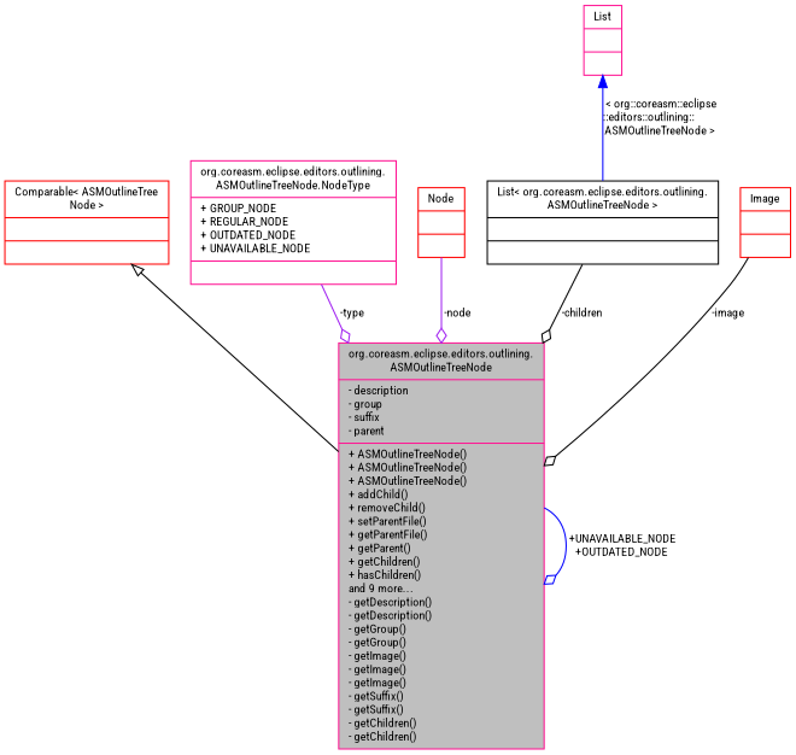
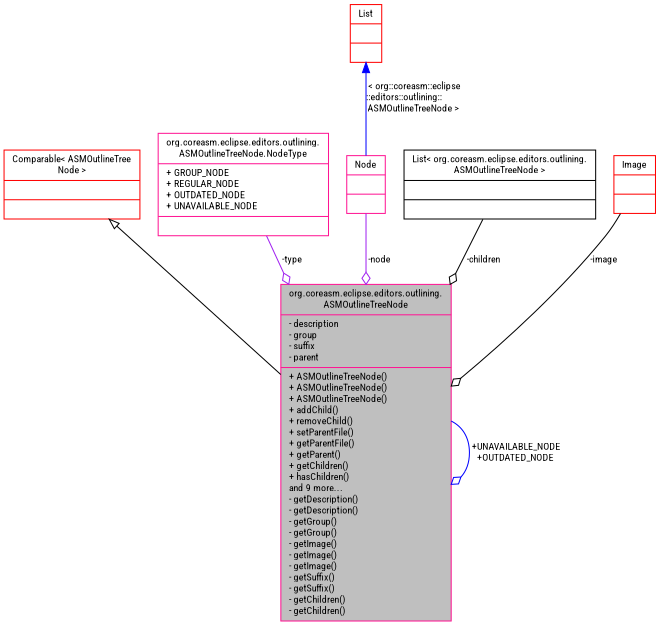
  digraph {
    fontname="Roboto Condensed"
    node [color=red fontname="Roboto Condensed" fontsize=10 shape=record]
    edge [arrowhead=odiamond color=black fontname="Roboto Condensed" fontsize=10 labelfontname=Helvetica labelfontsize=10 style=solid]
    n1 [color=deeppink fillcolor=grey75 fontcolor=black height=0.2 label="{org.coreasm.eclipse.editors.outlining.\lASMOutlineTreeNode\n|- description\l- group\l- suffix\l- parent\l|+ ASMOutlineTreeNode()\l+ ASMOutlineTreeNode()\l+ ASMOutlineTreeNode()\l+ addChild()\l+ removeChild()\l+ setParentFile()\l+ getParentFile()\l+ getParent()\l+ getChildren()\l+ hasChildren()\land 9 more...\l- getDescription()\l- getDescription()\l- getGroup()\l- getGroup()\l- getImage()\l- getImage()\l- getImage()\l- getSuffix()\l- getSuffix()\l- getChildren()\l- getChildren()\l}" style=filled width=0.4]
    n2 [height=0.2 label="{Comparable\< ASMOutlineTree\lNode \>\n||}" width=0.4]
    n3 [color=deeppink height=0.2 label="{org.coreasm.eclipse.editors.outlining.\lASMOutlineTreeNode.NodeType\n|+ GROUP_NODE\l+ REGULAR_NODE\l+ OUTDATED_NODE\l+ UNAVAILABLE_NODE\l|}" width=0.4]
-   n4 [height=0.2 label="{Node\n||}" width=0.4]
+   n4 [color=deeppink height=0.2 label="{Node\n||}" width=0.4]
    n5 [color=black height=0.2 label="{List\< org.coreasm.eclipse.editors.outlining.\lASMOutlineTreeNode \>\n||}" width=0.4]
-   n6 [color=deeppink height=0.2 label="{List\n||}" width=0.4]
+   n6 [height=0.2 label="{List\n||}" width=0.4]
    n7 [height=0.2 label="{Image\n||}" width=0.4]
    n1 -> n1 [color=blue label=" +UNAVAILABLE_NODE\n+OUTDATED_NODE"]
    n2 -> n1 [arrowtail=onormal dir=back arrowhead=""]
    n3 -> n1 [color=purple label=" -type"]
    n4 -> n1 [color=purple label=" -node"]
    n5 -> n1 [label=" -children"]
-   n6 -> n5 [color=blue dir=back label=" \< org::coreasm::eclipse\l::editors::outlining::\lASMOutlineTreeNode \>" arrowhead=""]
+   n6 -> n4 [color=blue dir=back label=" \< org::coreasm::eclipse\l::editors::outlining::\lASMOutlineTreeNode \>" arrowhead=""]
    n7 -> n1 [label=" -image"]
  }
